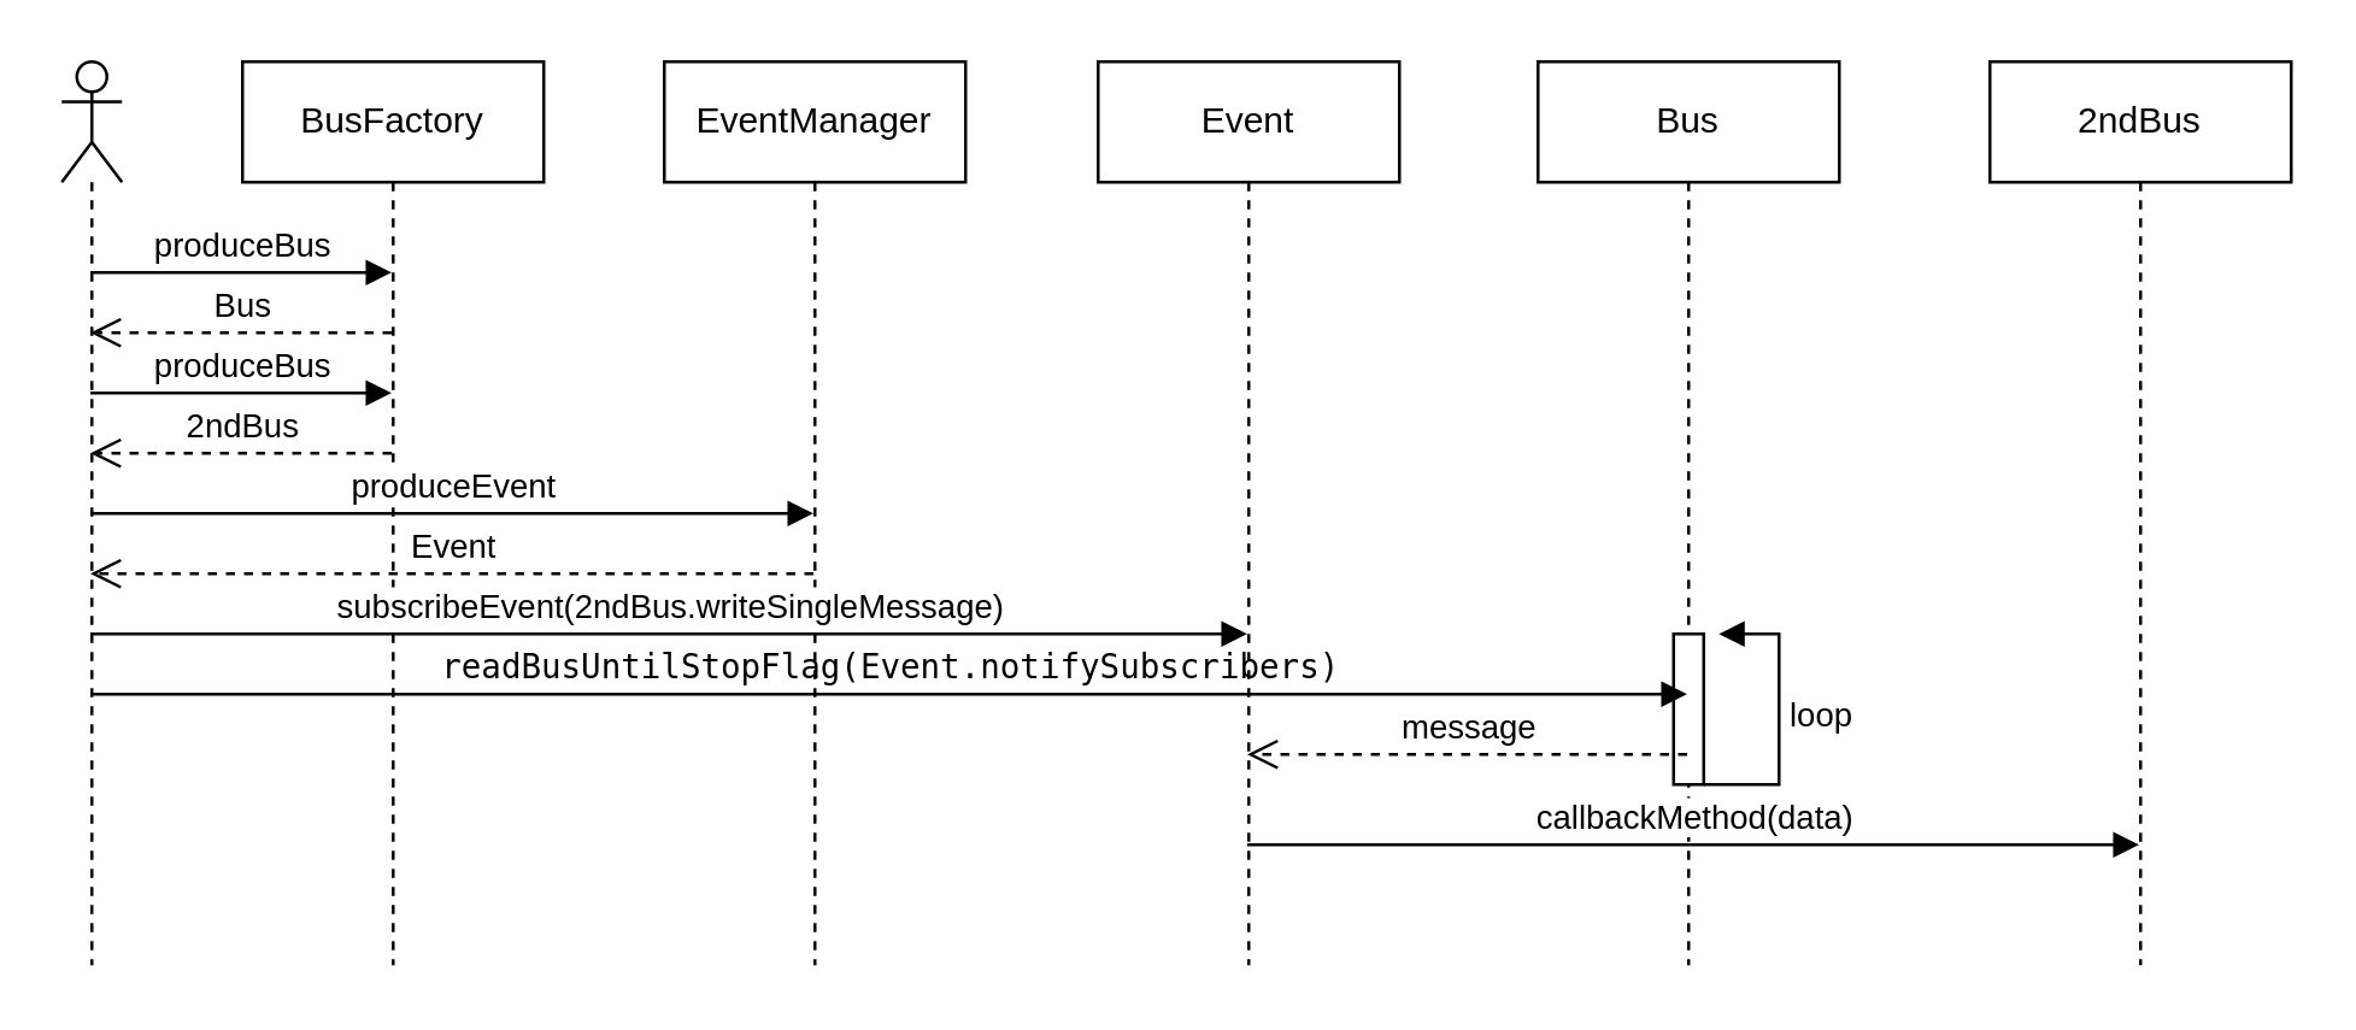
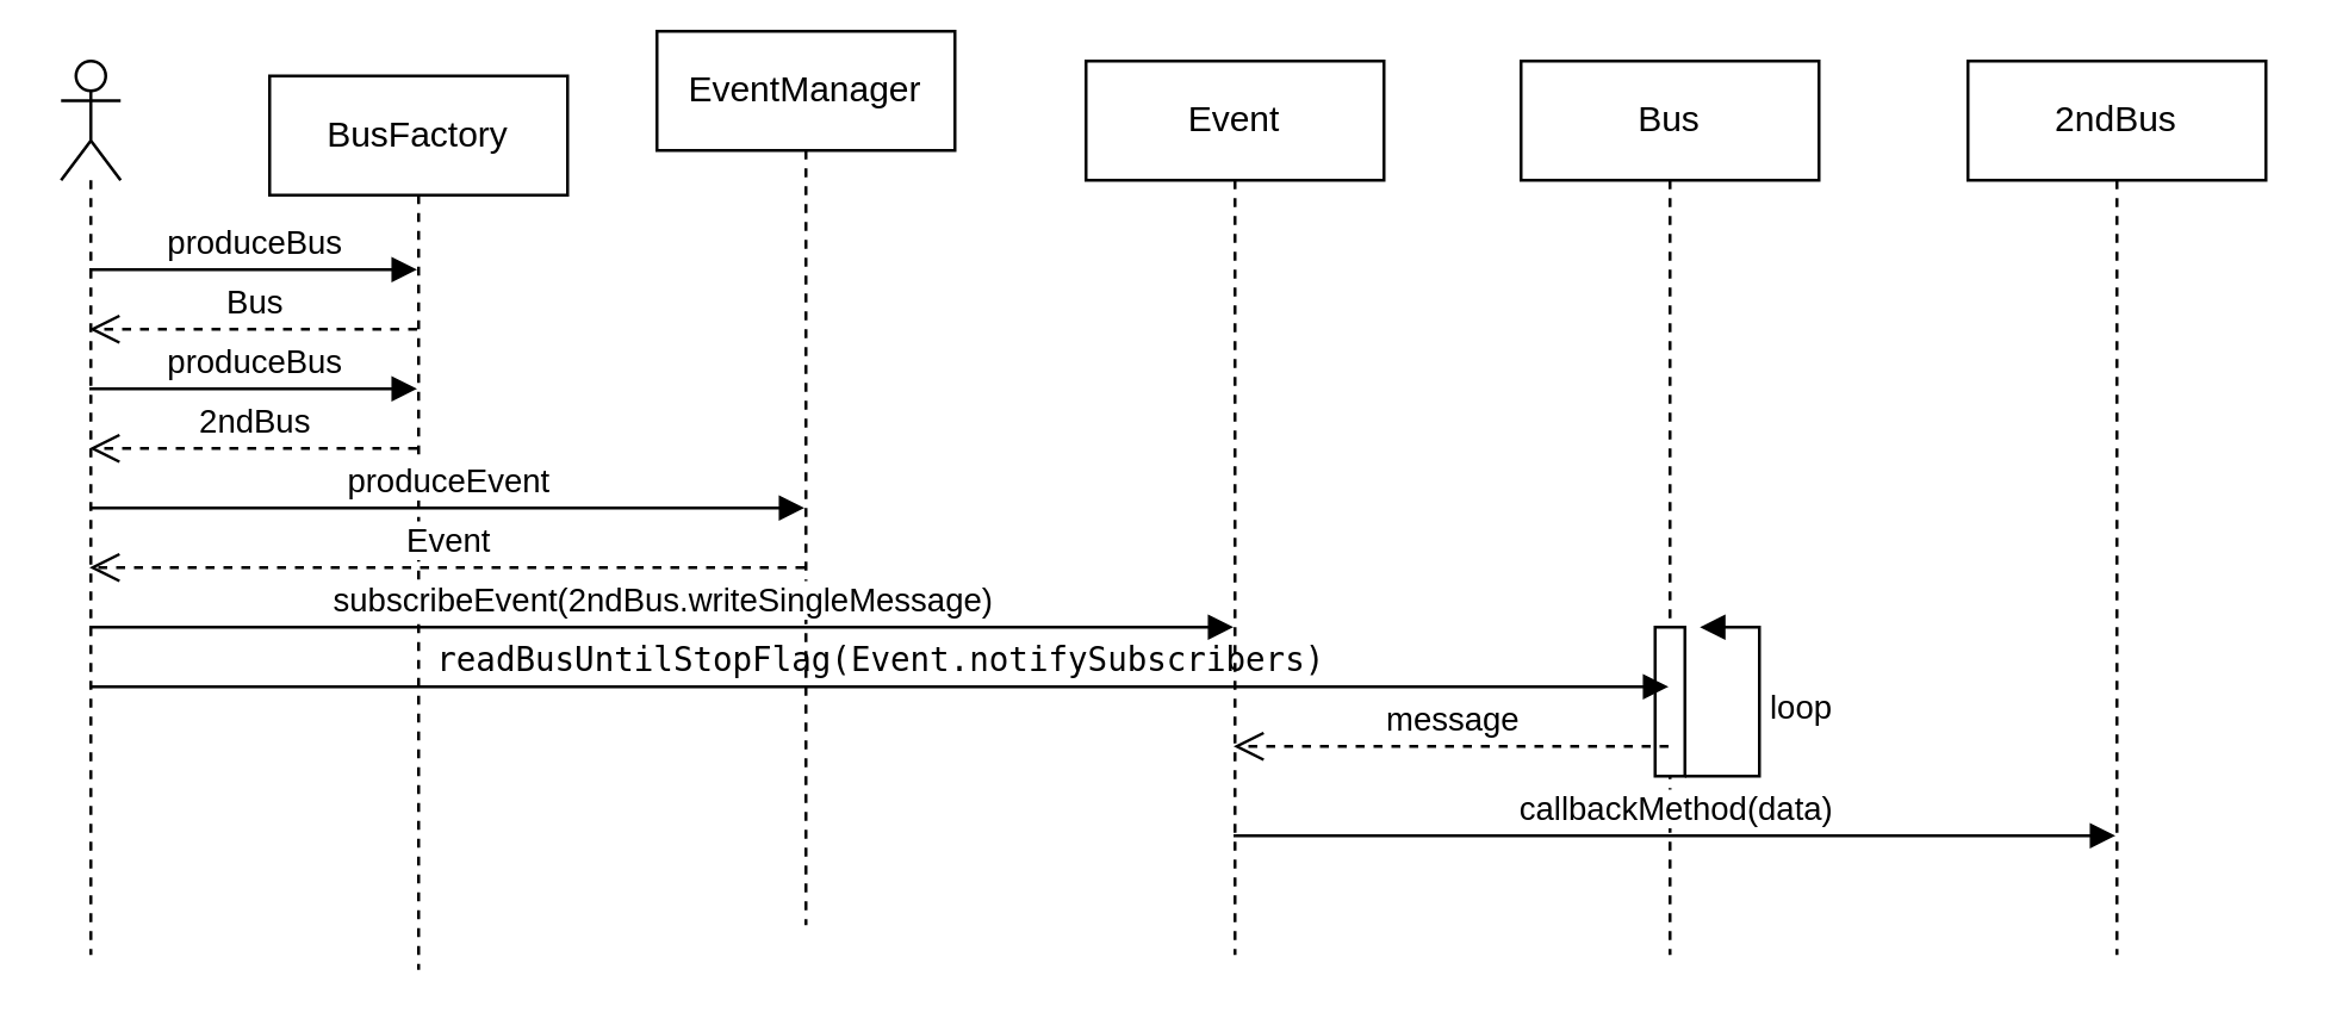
  <mxCell id="0" />
  <mxCell id="1" parent="0" />
  <mxCell id="2" value="" style="shape=umlLifeline;participant=umlActor;perimeter=lifelinePerimeter;whiteSpace=wrap;html=1;container=1;collapsible=0;recursiveResize=0;verticalAlign=top;spacingTop=36;outlineConnect=0;" parent="1" vertex="1"><mxGeometry x="20" y="20" width="20" height="300" as="geometry" /></mxCell>
- <mxCell id="3" value="BusFactory" style="shape=umlLifeline;perimeter=lifelinePerimeter;whiteSpace=wrap;html=1;container=1;collapsible=0;recursiveResize=0;outlineConnect=0;" parent="1" vertex="1"><mxGeometry x="80" y="20" width="100" height="300" as="geometry" /></mxCell>
+ <mxCell id="3" value="BusFactory" style="shape=umlLifeline;perimeter=lifelinePerimeter;whiteSpace=wrap;html=1;container=1;collapsible=0;recursiveResize=0;outlineConnect=0;" parent="1" vertex="1"><mxGeometry x="90" y="25" width="100" height="300" as="geometry" /></mxCell>
  <mxCell id="4" value="produceBus" style="html=1;verticalAlign=bottom;endArrow=block;rounded=0;" parent="1" source="2" target="3" edge="1"><mxGeometry width="80" relative="1" as="geometry"><mxPoint x="40" y="90" as="sourcePoint" /><mxPoint x="120" y="90" as="targetPoint" /><Array as="points"><mxPoint x="80" y="90" /></Array></mxGeometry></mxCell>
  <mxCell id="5" value="Bus" style="html=1;verticalAlign=bottom;endArrow=open;dashed=1;endSize=8;rounded=0;" parent="1" source="3" target="2" edge="1"><mxGeometry relative="1" as="geometry"><mxPoint x="120" y="120" as="sourcePoint" /><mxPoint x="40" y="120" as="targetPoint" /><Array as="points"><mxPoint x="90" y="110" /></Array></mxGeometry></mxCell>
  <mxCell id="6" value="produceBus" style="html=1;verticalAlign=bottom;endArrow=block;rounded=0;" parent="1" source="2" target="3" edge="1"><mxGeometry width="80" relative="1" as="geometry"><mxPoint x="40" y="150" as="sourcePoint" /><mxPoint x="120" y="150" as="targetPoint" /><Array as="points"><mxPoint x="70" y="130" /></Array></mxGeometry></mxCell>
  <mxCell id="7" value="2ndBus" style="html=1;verticalAlign=bottom;endArrow=open;dashed=1;endSize=8;rounded=0;" parent="1" source="3" target="2" edge="1"><mxGeometry relative="1" as="geometry"><mxPoint x="120" y="180" as="sourcePoint" /><mxPoint x="40" y="180" as="targetPoint" /><Array as="points"><mxPoint x="60" y="150" /></Array><mxPoint as="offset" /></mxGeometry></mxCell>
- <mxCell id="8" value="EventManager" style="shape=umlLifeline;perimeter=lifelinePerimeter;whiteSpace=wrap;html=1;container=1;collapsible=0;recursiveResize=0;outlineConnect=0;" parent="1" vertex="1"><mxGeometry x="220" y="20" width="100" height="300" as="geometry" /></mxCell>
+ <mxCell id="8" value="EventManager" style="shape=umlLifeline;perimeter=lifelinePerimeter;whiteSpace=wrap;html=1;container=1;collapsible=0;recursiveResize=0;outlineConnect=0;" parent="1" vertex="1"><mxGeometry x="220" y="10" width="100" height="300" as="geometry" /></mxCell>
  <mxCell id="9" value="produceEvent" style="html=1;verticalAlign=bottom;endArrow=block;rounded=0;" parent="1" source="2" target="8" edge="1"><mxGeometry width="80" relative="1" as="geometry"><mxPoint x="40" y="170" as="sourcePoint" /><mxPoint x="120" y="170" as="targetPoint" /></mxGeometry></mxCell>
  <mxCell id="10" value="Event" style="html=1;verticalAlign=bottom;endArrow=open;dashed=1;endSize=8;rounded=0;" parent="1" source="8" target="2" edge="1"><mxGeometry relative="1" as="geometry"><mxPoint x="250" y="220" as="sourcePoint" /><mxPoint x="170" y="220" as="targetPoint" /><Array as="points"><mxPoint x="180" y="190" /></Array></mxGeometry></mxCell>
  <mxCell id="11" value="Event" style="shape=umlLifeline;perimeter=lifelinePerimeter;whiteSpace=wrap;html=1;container=1;collapsible=0;recursiveResize=0;outlineConnect=0;" parent="1" vertex="1"><mxGeometry x="364" y="20" width="100" height="300" as="geometry" /></mxCell>
  <mxCell id="12" value="subscribeEvent(2ndBus.writeSingleMessage)" style="html=1;verticalAlign=bottom;endArrow=block;rounded=0;" parent="1" source="2" target="11" edge="1"><mxGeometry width="80" relative="1" as="geometry"><mxPoint x="40" y="220" as="sourcePoint" /><mxPoint x="120" y="220" as="targetPoint" /><Array as="points"><mxPoint x="300" y="210" /></Array></mxGeometry></mxCell>
  <mxCell id="13" value="Bus" style="shape=umlLifeline;perimeter=lifelinePerimeter;whiteSpace=wrap;html=1;container=1;collapsible=0;recursiveResize=0;outlineConnect=0;" parent="1" vertex="1"><mxGeometry x="510" y="20" width="100" height="300" as="geometry" /></mxCell>
  <mxCell id="14" value="loop" style="edgeStyle=orthogonalEdgeStyle;html=1;align=left;spacingLeft=2;endArrow=block;rounded=0;" parent="13" source="15" edge="1"><mxGeometry relative="1" as="geometry"><mxPoint x="60.57" y="238.44" as="sourcePoint" /><Array as="points"><mxPoint x="80" y="240" /><mxPoint x="80" y="190" /><mxPoint x="60" y="190" /></Array><mxPoint x="60" y="190" as="targetPoint" /></mxGeometry></mxCell>
  <mxCell id="15" value="" style="html=1;points=[];perimeter=orthogonalPerimeter;" parent="13" vertex="1"><mxGeometry x="45" y="190" width="10" height="50" as="geometry" /></mxCell>
  <mxCell id="16" value="&lt;span style=&quot;font-family: &amp;quot;JetBrains Mono&amp;quot;, monospace;&quot;&gt;readBusUntilStopFlag(Event.&lt;/span&gt;&lt;span style=&quot;font-family: &amp;quot;JetBrains Mono&amp;quot;, monospace;&quot;&gt;notifySubscribers)&lt;/span&gt;" style="html=1;verticalAlign=bottom;endArrow=block;rounded=0;labelBackgroundColor=none;" parent="1" source="2" target="13" edge="1"><mxGeometry width="80" relative="1" as="geometry"><mxPoint x="40" y="230" as="sourcePoint" /><mxPoint x="120" y="230" as="targetPoint" /><Array as="points"><mxPoint x="300" y="230" /></Array></mxGeometry></mxCell>
  <mxCell id="17" value="message" style="html=1;verticalAlign=bottom;endArrow=open;dashed=1;endSize=8;rounded=0;" parent="1" source="13" target="11" edge="1"><mxGeometry relative="1" as="geometry"><mxPoint x="230" y="350" as="sourcePoint" /><mxPoint x="150" y="350" as="targetPoint" /><Array as="points"><mxPoint x="500" y="250" /></Array></mxGeometry></mxCell>
  <mxCell id="18" value="2ndBus" style="shape=umlLifeline;perimeter=lifelinePerimeter;whiteSpace=wrap;html=1;container=1;collapsible=0;recursiveResize=0;outlineConnect=0;" parent="1" vertex="1"><mxGeometry x="660" y="20" width="100" height="300" as="geometry" /></mxCell>
  <mxCell id="19" value="callbackMethod(data)" style="html=1;verticalAlign=bottom;endArrow=block;rounded=0;" parent="1" source="11" target="18" edge="1"><mxGeometry width="80" relative="1" as="geometry"><mxPoint x="440" y="290" as="sourcePoint" /><mxPoint x="520" y="290" as="targetPoint" /><Array as="points"><mxPoint x="630" y="280" /></Array></mxGeometry></mxCell>
